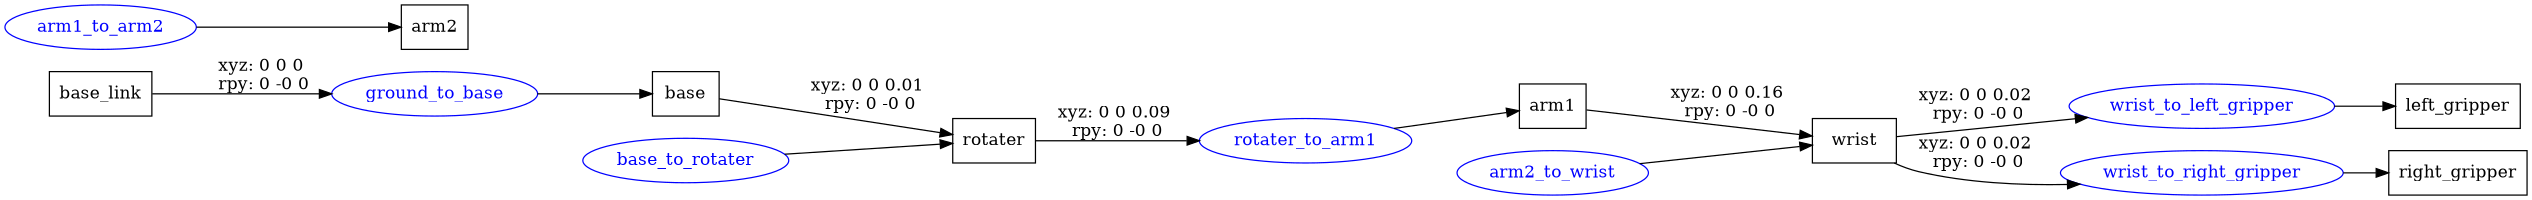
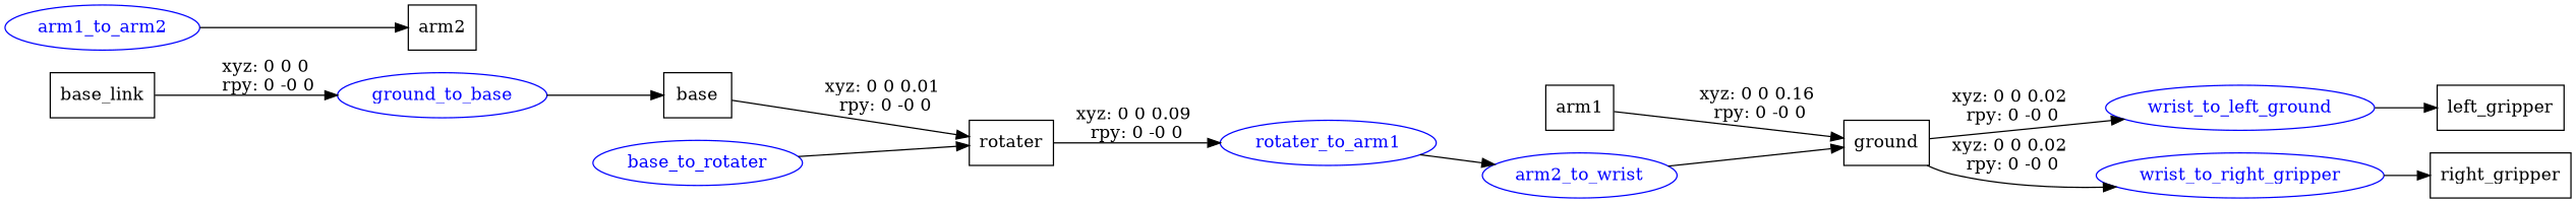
  digraph {
    rankdir=LR
    node [shape=box]
    n1 [label=base_link]
    ground_to_base [color=blue fontcolor=blue shape=ellipse]
    n3 [label=base]
    n4 [label=rotater]
    base_to_rotater [color=blue fontcolor=blue shape=ellipse]
    rotater_to_arm1 [color=blue fontcolor=blue shape=ellipse]
    n7 [label=arm1]
-   n8 [label=wrist]
+   n8 [label=ground]
    arm1_to_arm2 [color=blue fontcolor=blue shape=ellipse]
    n10 [label=arm2]
    arm2_to_wrist [color=blue fontcolor=blue shape=ellipse]
-   wrist_to_left_gripper [color=blue fontcolor=blue shape=ellipse]
+   wrist_to_left_gripper [color=blue fontcolor=blue shape=ellipse label=wrist_to_left_ground]
    wrist_to_right_gripper [color=blue fontcolor=blue shape=ellipse]
    n14 [label=left_gripper]
    n15 [label=right_gripper]
    n1 -> ground_to_base [label="xyz: 0 0 0 \nrpy: 0 -0 0"]
    ground_to_base -> n3
    n3 -> n4 [label="xyz: 0 0 0.01 \nrpy: 0 -0 0"]
    n4 -> rotater_to_arm1 [label="xyz: 0 0 0.09 \nrpy: 0 -0 0"]
    base_to_rotater -> n4
-   rotater_to_arm1 -> n7
+   rotater_to_arm1 -> arm2_to_wrist
    n7 -> n8 [label="xyz: 0 0 0.16 \nrpy: 0 -0 0"]
    n8 -> wrist_to_left_gripper [label="xyz: 0 0 0.02 \nrpy: 0 -0 0"]
    n8 -> wrist_to_right_gripper [label="xyz: 0 0 0.02 \nrpy: 0 -0 0"]
    arm1_to_arm2 -> n10
    arm2_to_wrist -> n8
    wrist_to_left_gripper -> n14
    wrist_to_right_gripper -> n15
  }
